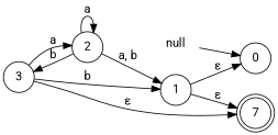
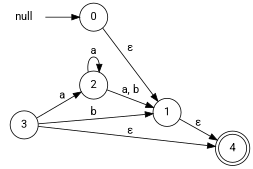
  digraph {
    fontname=Roboto
    rankdir=LR
    node [fontname=Roboto shape=circle]
    edge [fontname=Roboto]
    null [shape=plaintext]
    0
    1
-   4 [shape=doublecircle label=7]
+   4 [shape=doublecircle]
    2
    3
    null -> 0
-   1 -> 0 [label="&#949;"]
+   0 -> 1 [label="&#949;"]
    1 -> 4 [label="&#949;"]
    2 -> 1 [label="a, b"]
    2 -> 2 [label=a]
-   2 -> 3 [label=b]
    3 -> 1 [label=b]
    3 -> 4 [label="&#949;"]
    3 -> 2 [label=a]
  }
